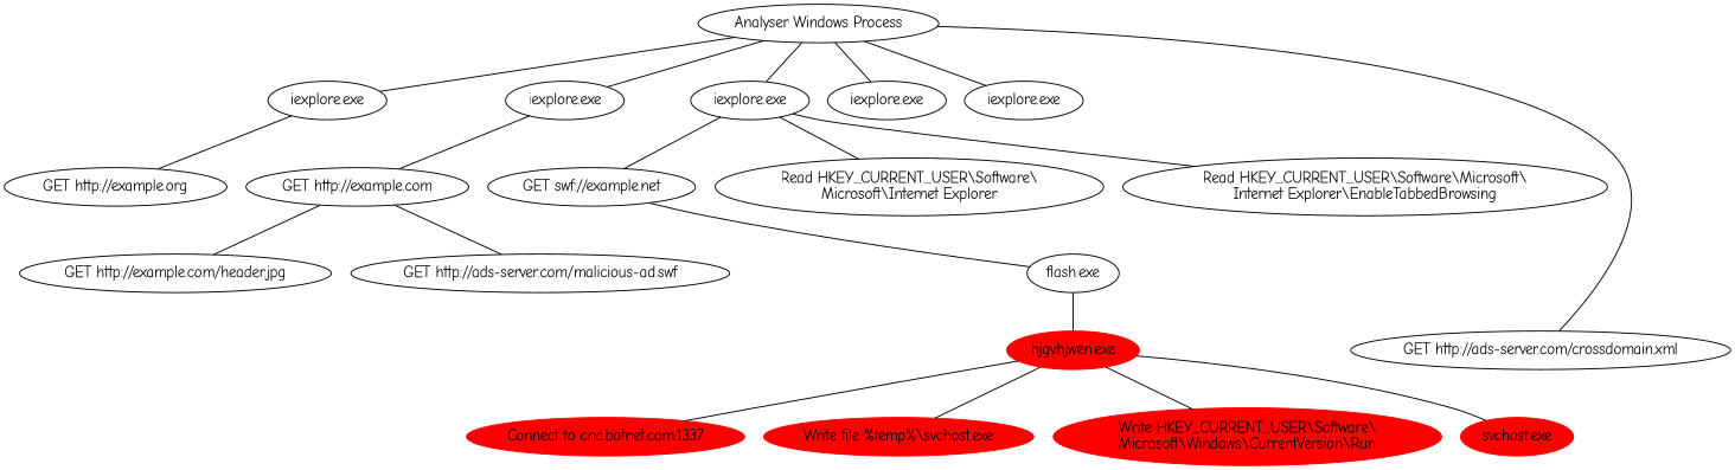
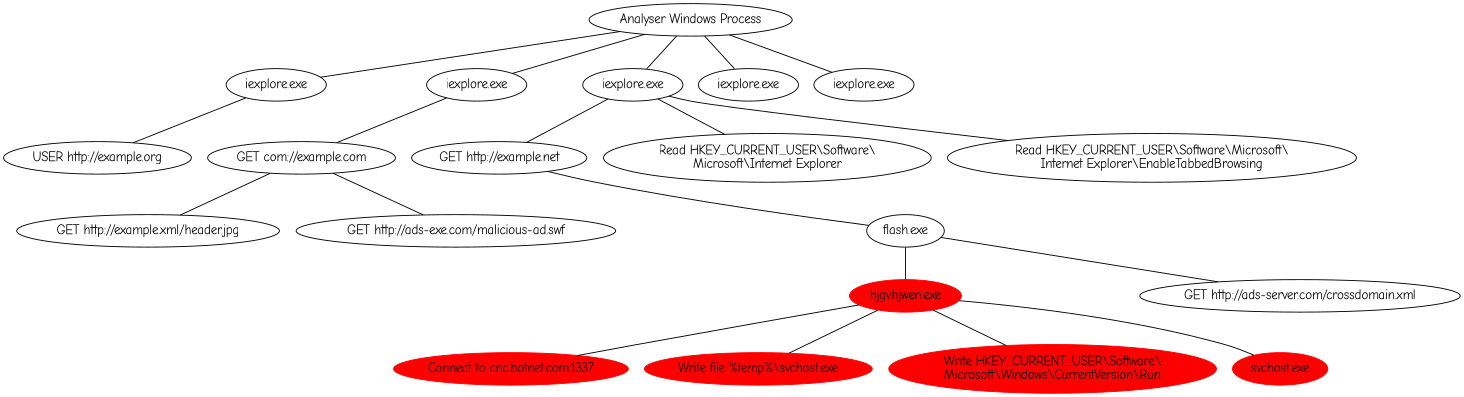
  graph {
    fontname="Comic Neue"
    root=root
    node [fontname="Comic Neue"]
    edge [fontname="Comic Neue"]
    n1 [label="Analyser Windows Process"]
    n2 [label="iexplore.exe"]
    n3 [label="iexplore.exe"]
    n4 [label="iexplore.exe"]
    n5 [label="iexplore.exe"]
    n6 [label="iexplore.exe"]
-   "GET http://example.org"
-   "GET http://example.com"
-   "GET http://example.net" [label="GET swf://example.net"]
+   "GET http://example.org" [label="USER http://example.org"]
+   "GET http://example.com" [label="GET com://example.com"]
+   "GET http://example.net"
    "Read HKEY_CURRENT_USER\\Software\\\nMicrosoft\\Internet Explorer"
    "Read HKEY_CURRENT_USER\\Software\\Microsoft\\\nInternet Explorer\\EnableTabbedBrowsing"
-   "GET http://example.com/header.jpg"
-   "GET http://ads-server.com/malicious-ad.swf"
+   "GET http://example.com/header.jpg" [label="GET http://example.xml/header.jpg"]
+   "GET http://ads-server.com/malicious-ad.swf" [label="GET http://ads-exe.com/malicious-ad.swf"]
    "flash.exe"
    "GET http://ads-server.com/crossdomain.xml"
    "hjgvhjwen.exe" [color=red style=filled]
    "Connect to cnc.botnet.com:1337" [color=red style=filled]
    "Write file %temp%\\svchost.exe" [color=red style=filled]
    "Write HKEY_CURRENT_USER\\Software\\\nMicrosoft\\Windows\\CurrentVersion\\Run" [color=red style=filled]
    "svchost.exe" [color=red style=filled]
    n1 -- n2
    n1 -- n3
    n1 -- n4
    n1 -- n5
    n1 -- n6
    n2 -- "GET http://example.org"
    n3 -- "GET http://example.com"
    n4 -- "GET http://example.net"
    n4 -- "Read HKEY_CURRENT_USER\\Software\\\nMicrosoft\\Internet Explorer"
    n4 -- "Read HKEY_CURRENT_USER\\Software\\Microsoft\\\nInternet Explorer\\EnableTabbedBrowsing"
    "GET http://example.com" -- "GET http://example.com/header.jpg"
    "GET http://example.com" -- "GET http://ads-server.com/malicious-ad.swf"
    "GET http://example.net" -- "flash.exe"
-   n1 -- "GET http://ads-server.com/crossdomain.xml"
+   "flash.exe" -- "GET http://ads-server.com/crossdomain.xml"
    "flash.exe" -- "hjgvhjwen.exe"
    "hjgvhjwen.exe" -- "Connect to cnc.botnet.com:1337"
    "hjgvhjwen.exe" -- "Write file %temp%\\svchost.exe"
    "hjgvhjwen.exe" -- "Write HKEY_CURRENT_USER\\Software\\\nMicrosoft\\Windows\\CurrentVersion\\Run"
    "hjgvhjwen.exe" -- "svchost.exe"
  }
